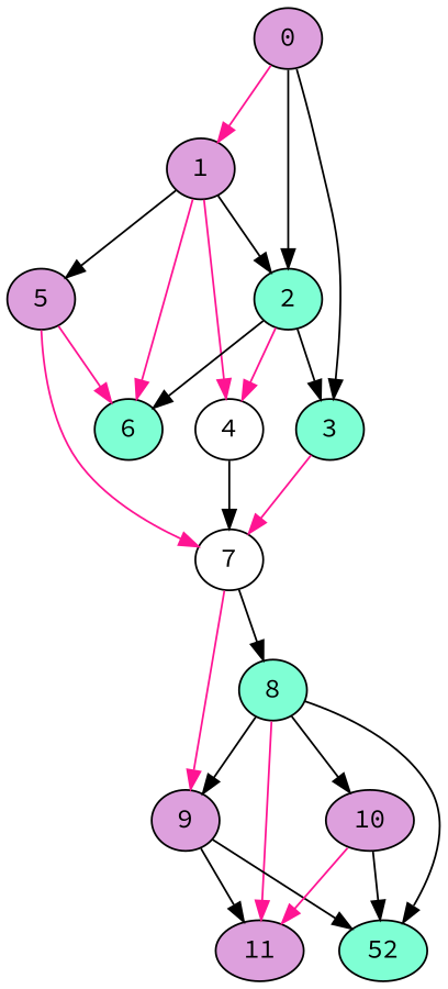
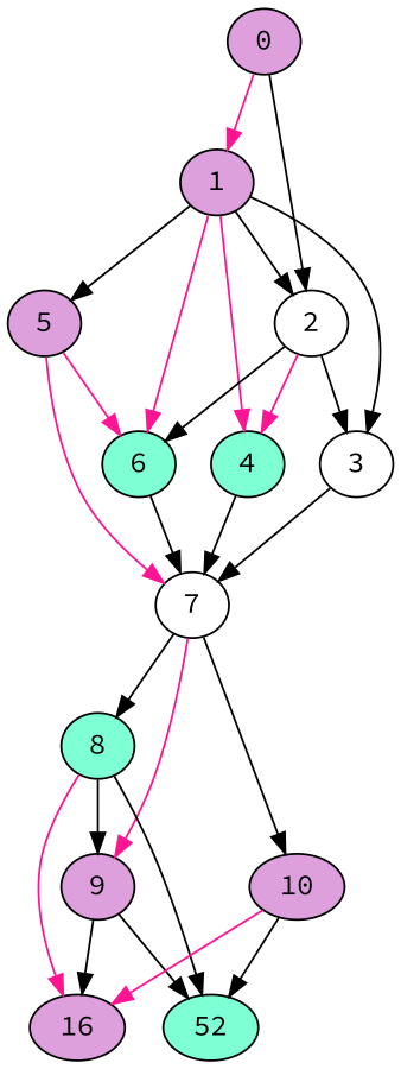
  digraph {
    fontname="Source Code Pro"
    splines=true
    node [fillcolor=plum fontname="Source Code Pro" shape=ellipse style=filled]
    edge [color=black fontname="Source Code Pro"]
    n1 [height=0.3 label=0 width=0.3]
    n2 [height=0.3 label=1 width=0.3]
-   n3 [fillcolor=aquamarine height=0.3 label=2 width=0.3]
-   n4 [fillcolor=aquamarine height=0.3 label=3 width=0.3]
-   n5 [fillcolor=white height=0.3 label=4 width=0.3]
+   n3 [fillcolor=white height=0.3 label=2 width=0.3]
+   n4 [fillcolor=white height=0.3 label=3 width=0.3]
+   n5 [fillcolor=aquamarine height=0.3 label=4 width=0.3]
    n6 [height=0.3 label=5 width=0.3]
    n7 [fillcolor=aquamarine height=0.3 label=6 width=0.3]
    n8 [fillcolor=white height=0.3 label=7 width=0.3]
    n9 [fillcolor=aquamarine height=0.3 label=8 width=0.3]
    n10 [height=0.3 label=9 width=0.3]
    n11 [height=0.3 label=10 width=0.3]
-   n12 [height=0.3 label=11 width=0.3]
+   n12 [height=0.3 label=16 width=0.3]
    n13 [fillcolor=aquamarine height=0.3 label=52 width=0.3]
    n1 -> n2 [color=deeppink]
    n1 -> n3
    n2 -> n3
-   n1 -> n4
+   n2 -> n4
    n2 -> n5 [color=deeppink]
    n2 -> n6
    n2 -> n7 [color=deeppink]
    n3 -> n4
    n3 -> n5 [color=deeppink]
    n3 -> n7
-   n4 -> n8 [color=deeppink]
+   n4 -> n8
    n5 -> n8
    n6 -> n7 [color=deeppink]
    n6 -> n8 [color=deeppink]
+   n7 -> n8
    n8 -> n9
    n8 -> n10 [color=deeppink]
-   n9 -> n11
+   n8 -> n11
    n9 -> n10
    n9 -> n12 [color=deeppink]
    n9 -> n13
    n10 -> n12
    n10 -> n13
    n11 -> n12 [color=deeppink]
    n11 -> n13
  }
